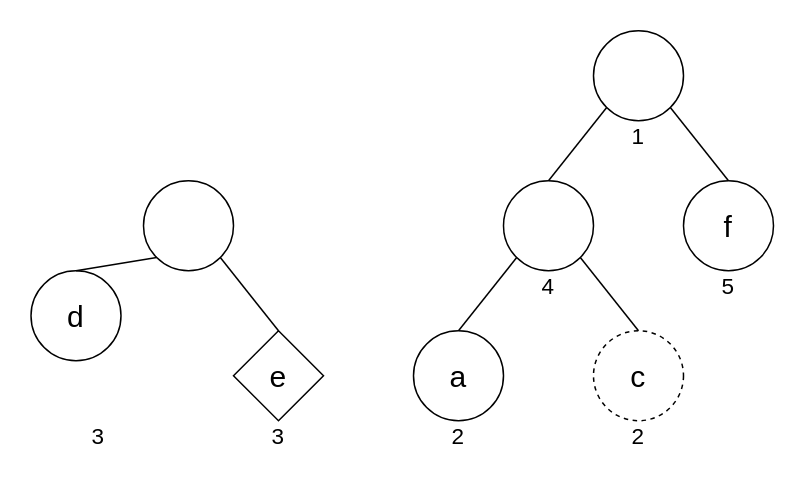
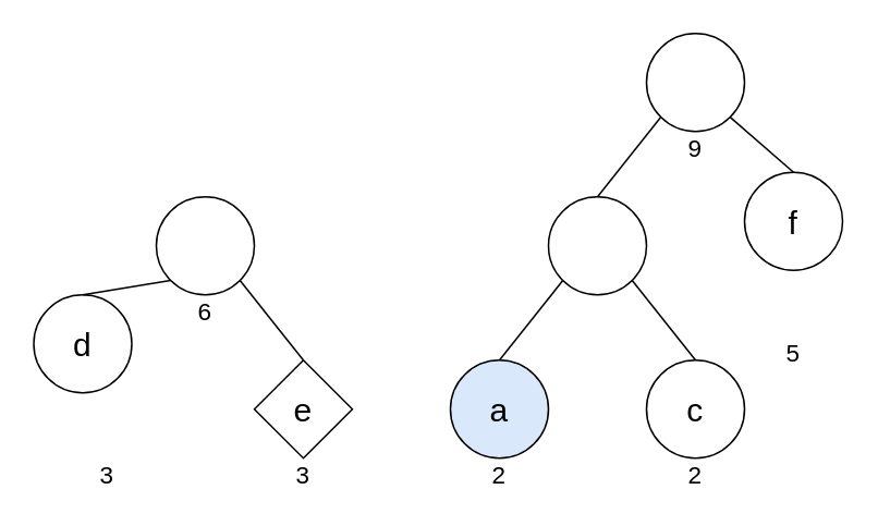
  <mxCell id="0" />
  <mxCell id="1" parent="0" />
  <mxCell id="2" value="" style="ellipse;whiteSpace=wrap;html=1;aspect=fixed;" parent="1" vertex="1"><mxGeometry x="335" y="120" width="60" height="60" as="geometry" /></mxCell>
- <mxCell id="3" value="&lt;font style=&quot;font-size: 20px;&quot;&gt;c&lt;/font&gt;" style="ellipse;whiteSpace=wrap;html=1;aspect=fixed;dashed=1;" parent="1" vertex="1"><mxGeometry x="395" y="220" width="60" height="60" as="geometry" /></mxCell>
- <mxCell id="4" value="&lt;font style=&quot;font-size: 20px;&quot;&gt;a&lt;/font&gt;" style="ellipse;whiteSpace=wrap;html=1;aspect=fixed;" parent="1" vertex="1"><mxGeometry x="275" y="220" width="60" height="60" as="geometry" /></mxCell>
+ <mxCell id="3" value="&lt;font style=&quot;font-size: 20px;&quot;&gt;c&lt;/font&gt;" style="ellipse;whiteSpace=wrap;html=1;aspect=fixed;" parent="1" vertex="1"><mxGeometry x="395" y="220" width="60" height="60" as="geometry" /></mxCell>
+ <mxCell id="4" value="&lt;font style=&quot;font-size: 20px;&quot;&gt;a&lt;/font&gt;" style="ellipse;whiteSpace=wrap;html=1;aspect=fixed;fillColor=#dae8fc;" parent="1" vertex="1"><mxGeometry x="275" y="220" width="60" height="60" as="geometry" /></mxCell>
  <mxCell id="5" value="" style="endArrow=none;html=1;rounded=0;fontSize=20;entryX=0.5;entryY=0;entryDx=0;entryDy=0;exitX=1;exitY=1;exitDx=0;exitDy=0;" parent="1" source="2" target="3" edge="1"><mxGeometry width="50" height="50" relative="1" as="geometry"><mxPoint x="365" y="190" as="sourcePoint" /><mxPoint x="265" y="110" as="targetPoint" /></mxGeometry></mxCell>
  <mxCell id="6" value="" style="endArrow=none;html=1;rounded=0;fontSize=20;entryX=0.5;entryY=0;entryDx=0;entryDy=0;exitX=0;exitY=1;exitDx=0;exitDy=0;" parent="1" source="2" target="4" edge="1"><mxGeometry width="50" height="50" relative="1" as="geometry"><mxPoint x="375" y="190" as="sourcePoint" /><mxPoint x="435" y="230" as="targetPoint" /></mxGeometry></mxCell>
- <mxCell id="7" value="&lt;font style=&quot;font-size: 15px;&quot;&gt;4&lt;/font&gt;" style="text;html=1;strokeColor=none;fillColor=none;align=center;verticalAlign=middle;whiteSpace=wrap;rounded=0;fontSize=11;" parent="1" vertex="1"><mxGeometry x="345" y="180" width="40" height="20" as="geometry" /></mxCell>
  <mxCell id="8" value="&lt;font style=&quot;font-size: 15px;&quot;&gt;2&lt;/font&gt;" style="text;html=1;strokeColor=none;fillColor=none;align=center;verticalAlign=middle;whiteSpace=wrap;rounded=0;fontSize=11;" parent="1" vertex="1"><mxGeometry x="285" y="280" width="40" height="20" as="geometry" /></mxCell>
  <mxCell id="9" value="&lt;font style=&quot;font-size: 15px;&quot;&gt;2&lt;/font&gt;" style="text;html=1;strokeColor=none;fillColor=none;align=center;verticalAlign=middle;whiteSpace=wrap;rounded=0;fontSize=11;" parent="1" vertex="1"><mxGeometry x="405" y="280" width="40" height="20" as="geometry" /></mxCell>
  <mxCell id="10" value="" style="ellipse;whiteSpace=wrap;html=1;aspect=fixed;" parent="1" vertex="1"><mxGeometry x="95" y="120" width="60" height="60" as="geometry" /></mxCell>
  <mxCell id="11" value="&lt;font style=&quot;font-size: 20px;&quot;&gt;e&lt;/font&gt;" style="rhombus;whiteSpace=wrap;html=1;aspect=fixed;" parent="1" vertex="1"><mxGeometry x="155" y="220" width="60" height="60" as="geometry" /></mxCell>
  <mxCell id="12" value="&lt;font style=&quot;font-size: 20px;&quot;&gt;d&lt;/font&gt;" style="ellipse;whiteSpace=wrap;html=1;aspect=fixed;" parent="1" vertex="1"><mxGeometry x="20" y="180" width="60" height="60" as="geometry" /></mxCell>
  <mxCell id="13" value="" style="endArrow=none;html=1;rounded=0;fontSize=20;entryX=0.5;entryY=0;entryDx=0;entryDy=0;exitX=1;exitY=1;exitDx=0;exitDy=0;" parent="1" source="10" target="11" edge="1"><mxGeometry width="50" height="50" relative="1" as="geometry"><mxPoint x="125" y="190" as="sourcePoint" /><mxPoint x="25" y="110" as="targetPoint" /></mxGeometry></mxCell>
  <mxCell id="14" value="" style="endArrow=none;html=1;rounded=0;fontSize=20;entryX=0.5;entryY=0;entryDx=0;entryDy=0;exitX=0;exitY=1;exitDx=0;exitDy=0;" parent="1" source="10" target="12" edge="1"><mxGeometry width="50" height="50" relative="1" as="geometry"><mxPoint x="135" y="190" as="sourcePoint" /><mxPoint x="195" y="230" as="targetPoint" /></mxGeometry></mxCell>
+ <mxCell id="15" value="&lt;font style=&quot;font-size: 15px;&quot;&gt;6&lt;/font&gt;" style="text;html=1;strokeColor=none;fillColor=none;align=center;verticalAlign=middle;whiteSpace=wrap;rounded=0;fontSize=11;" parent="1" vertex="1"><mxGeometry x="105" y="180" width="40" height="20" as="geometry" /></mxCell>
  <mxCell id="16" value="&lt;font style=&quot;font-size: 15px;&quot;&gt;3&lt;/font&gt;" style="text;html=1;strokeColor=none;fillColor=none;align=center;verticalAlign=middle;whiteSpace=wrap;rounded=0;fontSize=11;" parent="1" vertex="1"><mxGeometry x="45" y="280" width="40" height="20" as="geometry" /></mxCell>
  <mxCell id="17" value="&lt;font style=&quot;font-size: 15px;&quot;&gt;3&lt;/font&gt;" style="text;html=1;strokeColor=none;fillColor=none;align=center;verticalAlign=middle;whiteSpace=wrap;rounded=0;fontSize=11;" parent="1" vertex="1"><mxGeometry x="165" y="280" width="40" height="20" as="geometry" /></mxCell>
- <mxCell id="18" value="&lt;font style=&quot;font-size: 20px;&quot;&gt;f&lt;/font&gt;" style="ellipse;whiteSpace=wrap;html=1;aspect=fixed;" vertex="1" parent="1"><mxGeometry x="455" y="120" width="60" height="60" as="geometry" /></mxCell>
- <mxCell id="19" value="&lt;font style=&quot;font-size: 15px;&quot;&gt;5&lt;/font&gt;" style="text;html=1;strokeColor=none;fillColor=none;align=center;verticalAlign=middle;whiteSpace=wrap;rounded=0;fontSize=11;" vertex="1" parent="1"><mxGeometry x="465" y="180" width="40" height="20" as="geometry" /></mxCell>
+ <mxCell id="18" value="&lt;font style=&quot;font-size: 20px;&quot;&gt;f&lt;/font&gt;" style="ellipse;whiteSpace=wrap;html=1;aspect=fixed;" vertex="1" parent="1"><mxGeometry x="455" y="105" width="60" height="60" as="geometry" /></mxCell>
+ <mxCell id="19" value="&lt;font style=&quot;font-size: 15px;&quot;&gt;5&lt;/font&gt;" style="text;html=1;strokeColor=none;fillColor=none;align=center;verticalAlign=middle;whiteSpace=wrap;rounded=0;fontSize=11;" vertex="1" parent="1"><mxGeometry x="465" y="205" width="40" height="20" as="geometry" /></mxCell>
  <mxCell id="20" value="" style="ellipse;whiteSpace=wrap;html=1;aspect=fixed;" vertex="1" parent="1"><mxGeometry x="395" y="20" width="60" height="60" as="geometry" /></mxCell>
- <mxCell id="21" value="&lt;font style=&quot;font-size: 15px;&quot;&gt;1&lt;/font&gt;" style="text;html=1;strokeColor=none;fillColor=none;align=center;verticalAlign=middle;whiteSpace=wrap;rounded=0;fontSize=11;" vertex="1" parent="1"><mxGeometry x="405" y="80" width="40" height="20" as="geometry" /></mxCell>
+ <mxCell id="21" value="&lt;font style=&quot;font-size: 15px;&quot;&gt;9&lt;/font&gt;" style="text;html=1;strokeColor=none;fillColor=none;align=center;verticalAlign=middle;whiteSpace=wrap;rounded=0;fontSize=11;" vertex="1" parent="1"><mxGeometry x="405" y="80" width="40" height="20" as="geometry" /></mxCell>
  <mxCell id="22" value="" style="endArrow=none;html=1;rounded=0;entryX=0;entryY=1;entryDx=0;entryDy=0;exitX=0.5;exitY=0;exitDx=0;exitDy=0;" edge="1" parent="1" target="20"><mxGeometry width="50" height="50" relative="1" as="geometry"><mxPoint x="365" y="120" as="sourcePoint" /><mxPoint x="365" y="65" as="targetPoint" /></mxGeometry></mxCell>
  <mxCell id="23" value="" style="endArrow=none;html=1;rounded=0;entryX=0.5;entryY=0;entryDx=0;entryDy=0;exitX=1;exitY=1;exitDx=0;exitDy=0;" edge="1" parent="1" source="20" target="18"><mxGeometry width="50" height="50" relative="1" as="geometry"><mxPoint x="375" y="130" as="sourcePoint" /><mxPoint x="413.787" y="81.213" as="targetPoint" /></mxGeometry></mxCell>
